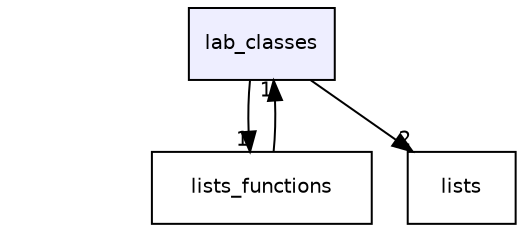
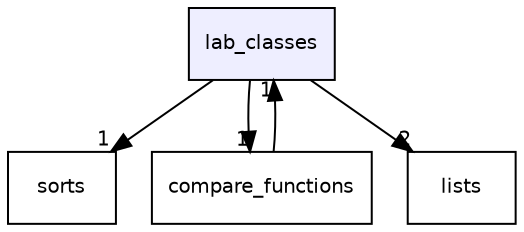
  digraph {
    compound=true
    node [fontname=Helvetica fontsize=10 shape=box]
    edge [headlabel=1 labeldistance=1.5 labelfontname=Helvetica labelfontsize=10]
    n1 [fillcolor="#eeeeff" label=lab_classes pencolor=black style=filled]
-   n3 [label=lists_functions]
+   n2 [label=sorts]
+   n3 [label=compare_functions]
    n4 [label=lists]
+   n1 -> n2
    n1 -> n3
    n1 -> n4 [headlabel=2]
    n3 -> n1
  }
